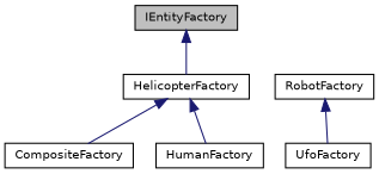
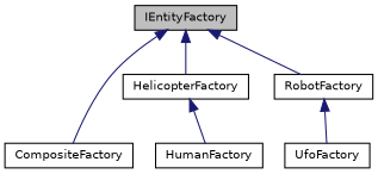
  digraph {
    node [color=black fillcolor=white fontname=Helvetica fontsize=10 shape=record style=filled]
    edge [color=midnightblue dir=back fontname=Helvetica fontsize=10 labelfontname=Helvetica labelfontsize=10 style=solid]
    n1 [fillcolor=grey75 fontcolor=black height=0.2 label=IEntityFactory width=0.4]
    n2 [height=0.2 label=CompositeFactory width=0.4]
    n3 [height=0.2 label=HelicopterFactory width=0.4]
    n4 [height=0.2 label=RobotFactory width=0.4]
    n5 [height=0.2 label=HumanFactory width=0.4]
    n6 [height=0.2 label=UfoFactory width=0.4]
-   n3 -> n2
+   n1 -> n2
    n1 -> n3
+   n1 -> n4
    n3 -> n5
    n4 -> n6
  }
